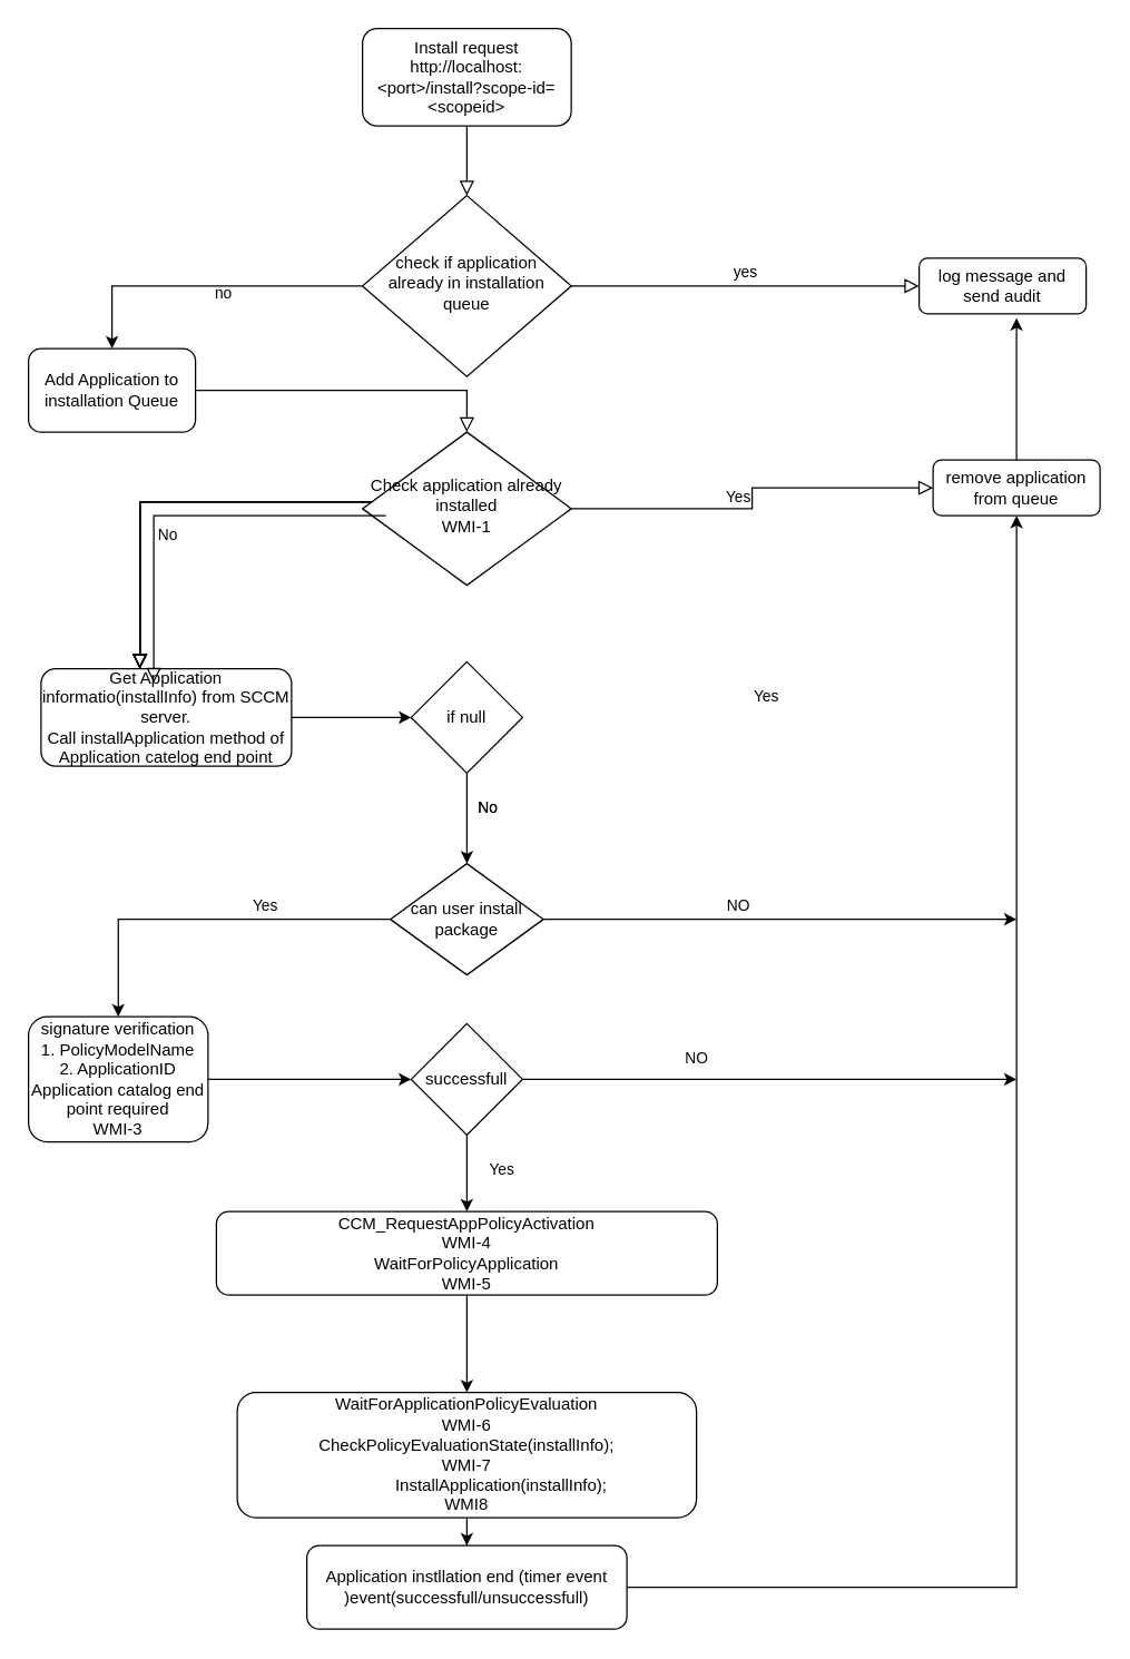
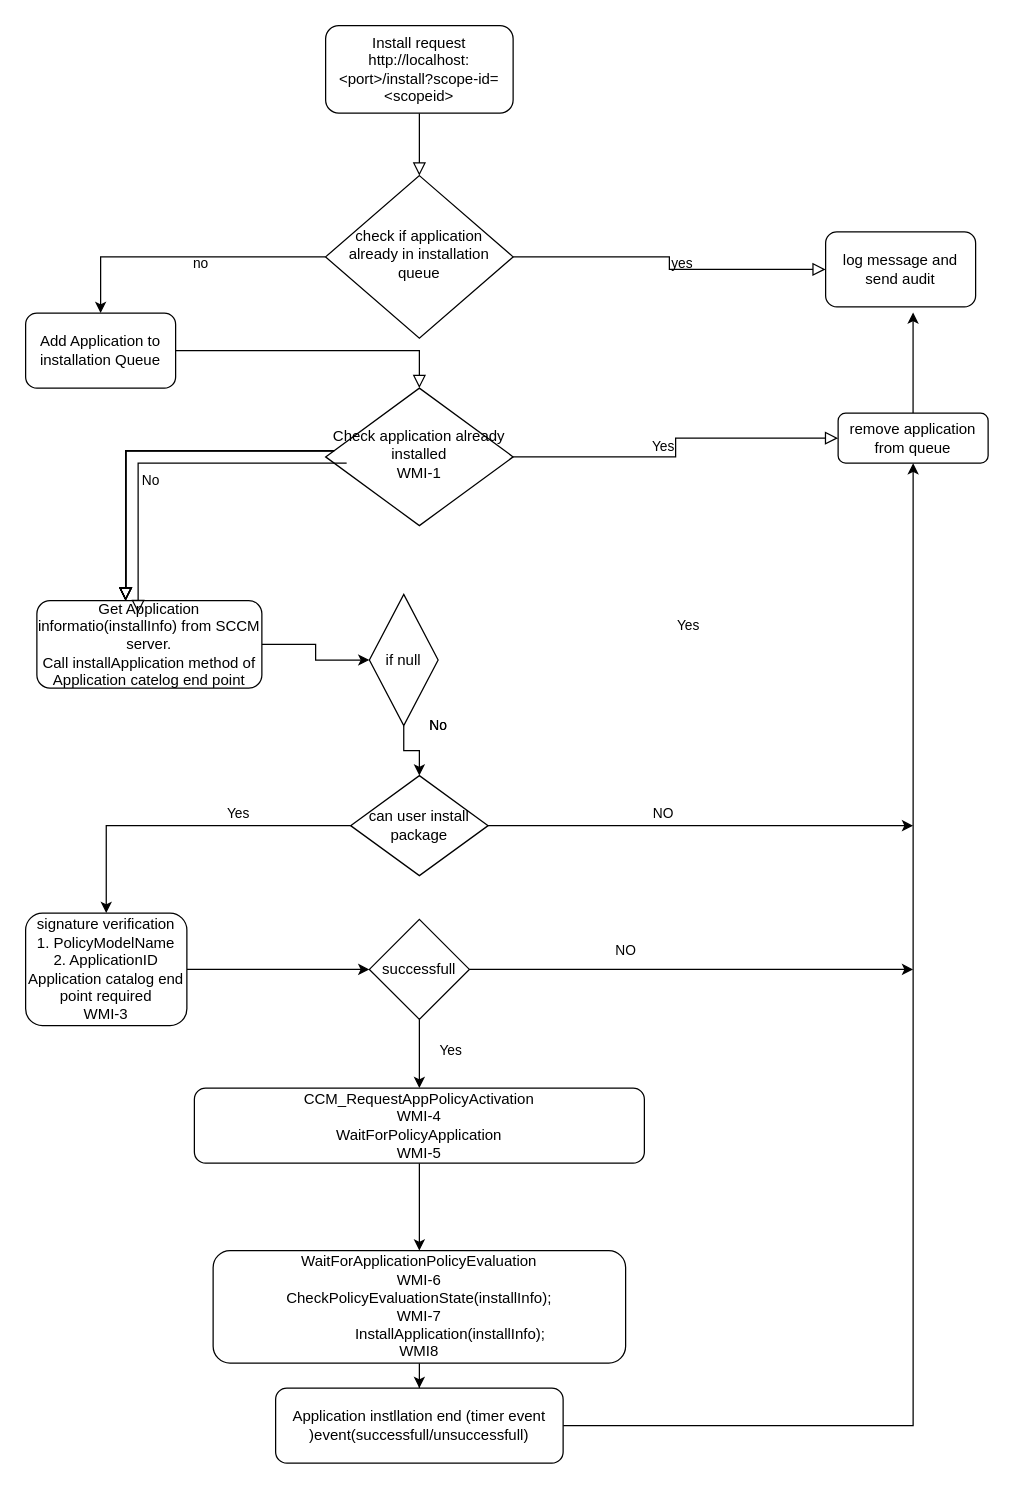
  <mxCell id="0" />
  <mxCell id="1" parent="0" />
  <mxCell id="2" value="" style="rounded=0;html=1;jettySize=auto;orthogonalLoop=1;fontSize=11;endArrow=block;endFill=0;endSize=8;strokeWidth=1;shadow=0;labelBackgroundColor=none;edgeStyle=orthogonalEdgeStyle;" parent="1" source="3" target="7" edge="1"><mxGeometry relative="1" as="geometry" /></mxCell>
  <mxCell id="3" value="&lt;div&gt;Install request&lt;/div&gt;&lt;div&gt;http://localhost:&amp;lt;port&amp;gt;/install?scope-id=&amp;lt;scopeid&amp;gt;&lt;br&gt;&lt;/div&gt;" style="rounded=1;whiteSpace=wrap;html=1;fontSize=12;glass=0;strokeWidth=1;shadow=0;" parent="1" vertex="1"><mxGeometry x="260" width="150" height="70" as="geometry" y="20" /></mxCell>
  <mxCell id="4" value="no" style="rounded=0;html=1;jettySize=auto;orthogonalLoop=1;fontSize=11;endArrow=block;endFill=0;endSize=8;strokeWidth=1;shadow=0;labelBackgroundColor=none;edgeStyle=orthogonalEdgeStyle;exitX=1;exitY=0.5;exitDx=0;exitDy=0;" parent="1" source="16" target="11" edge="1"><mxGeometry x="-0.822" y="70" relative="1" as="geometry"><mxPoint as="offset" /><Array as="points"><mxPoint x="335" y="280" /></Array></mxGeometry></mxCell>
  <mxCell id="5" value="yes" style="edgeStyle=orthogonalEdgeStyle;rounded=0;html=1;jettySize=auto;orthogonalLoop=1;fontSize=11;endArrow=block;endFill=0;endSize=8;strokeWidth=1;shadow=0;labelBackgroundColor=none;" parent="1" source="7" target="8" edge="1"><mxGeometry y="10" relative="1" as="geometry"><mxPoint as="offset" /></mxGeometry></mxCell>
  <mxCell id="6" style="edgeStyle=orthogonalEdgeStyle;rounded=0;orthogonalLoop=1;jettySize=auto;html=1;entryX=0.5;entryY=0;entryDx=0;entryDy=0;" edge="1" parent="1" source="7" target="16"><mxGeometry relative="1" as="geometry" /></mxCell>
  <mxCell id="7" value="check if application already in installation queue" style="rhombus;whiteSpace=wrap;html=1;shadow=0;fontFamily=Helvetica;fontSize=12;align=center;strokeWidth=1;spacing=6;spacingTop=-4;" parent="1" vertex="1"><mxGeometry x="260" y="140" width="150" height="130" as="geometry" /></mxCell>
- <mxCell id="8" value="log message and send audit" style="rounded=1;whiteSpace=wrap;html=1;fontSize=12;glass=0;strokeWidth=1;shadow=0;" parent="1" vertex="1"><mxGeometry x="660" y="185" width="120" height="40" as="geometry" /></mxCell>
+ <mxCell id="8" value="log message and send audit" style="rounded=1;whiteSpace=wrap;html=1;fontSize=12;glass=0;strokeWidth=1;shadow=0;" parent="1" vertex="1"><mxGeometry x="660" y="185" width="120" height="60" as="geometry" /></mxCell>
  <mxCell id="9" value="No" style="rounded=0;html=1;jettySize=auto;orthogonalLoop=1;fontSize=11;endArrow=block;endFill=0;endSize=8;strokeWidth=1;shadow=0;labelBackgroundColor=none;edgeStyle=orthogonalEdgeStyle;" parent="1" source="11" target="13" edge="1"><mxGeometry x="0.333" y="20" relative="1" as="geometry"><mxPoint as="offset" /><Array as="points"><mxPoint x="100" y="360" /></Array></mxGeometry></mxCell>
  <mxCell id="10" value="Yes" style="edgeStyle=orthogonalEdgeStyle;rounded=0;html=1;jettySize=auto;orthogonalLoop=1;fontSize=11;endArrow=block;endFill=0;endSize=8;strokeWidth=1;shadow=0;labelBackgroundColor=none;" parent="1" source="11" target="15" edge="1"><mxGeometry y="10" relative="1" as="geometry"><mxPoint as="offset" /></mxGeometry></mxCell>
  <mxCell id="11" value="&lt;div&gt;Check application already installed&lt;/div&gt;&lt;div&gt;WMI-1&lt;br&gt;&lt;/div&gt;" style="rhombus;whiteSpace=wrap;html=1;shadow=0;fontFamily=Helvetica;fontSize=12;align=center;strokeWidth=1;spacing=6;spacingTop=-4;" parent="1" vertex="1"><mxGeometry x="260" y="310" width="150" height="110" as="geometry" /></mxCell>
  <mxCell id="12" value="" style="edgeStyle=orthogonalEdgeStyle;rounded=0;orthogonalLoop=1;jettySize=auto;html=1;" edge="1" parent="1" source="13" target="18"><mxGeometry relative="1" as="geometry" /></mxCell>
  <mxCell id="13" value="&lt;div&gt;Get Application informatio(installInfo) from SCCM server.&lt;/div&gt;&lt;div&gt;Call installApplication method of Application catelog end point&lt;br&gt;&lt;/div&gt;" style="rounded=1;whiteSpace=wrap;html=1;fontSize=12;glass=0;strokeWidth=1;shadow=0;" parent="1" vertex="1"><mxGeometry x="29" y="480" width="180" height="70" as="geometry" /></mxCell>
  <mxCell id="14" style="edgeStyle=orthogonalEdgeStyle;rounded=0;orthogonalLoop=1;jettySize=auto;html=1;entryX=0.583;entryY=1.075;entryDx=0;entryDy=0;entryPerimeter=0;" parent="1" source="15" target="8" edge="1"><mxGeometry relative="1" as="geometry" /></mxCell>
  <mxCell id="15" value="remove application from queue" style="rounded=1;whiteSpace=wrap;html=1;fontSize=12;glass=0;strokeWidth=1;shadow=0;" parent="1" vertex="1"><mxGeometry x="670" y="330" width="120" height="40" as="geometry" /></mxCell>
  <mxCell id="16" value="Add Application to installation Queue" style="rounded=1;whiteSpace=wrap;html=1;" parent="1" vertex="1"><mxGeometry x="20" y="250" width="120" height="60" as="geometry" /></mxCell>
  <mxCell id="17" value="" style="edgeStyle=orthogonalEdgeStyle;rounded=0;orthogonalLoop=1;jettySize=auto;html=1;" edge="1" parent="1" source="18" target="21"><mxGeometry relative="1" as="geometry" /></mxCell>
- <mxCell id="18" value="if null " style="rhombus;whiteSpace=wrap;html=1;" parent="1" vertex="1"><mxGeometry x="295" y="475" width="80" height="80" as="geometry" /></mxCell>
+ <mxCell id="18" value="if null " style="rhombus;whiteSpace=wrap;html=1;" parent="1" vertex="1"><mxGeometry x="295" y="475" width="55" height="105" as="geometry" /></mxCell>
  <mxCell id="19" style="edgeStyle=orthogonalEdgeStyle;rounded=0;orthogonalLoop=1;jettySize=auto;html=1;" edge="1" parent="1" source="21" target="23"><mxGeometry relative="1" as="geometry" /></mxCell>
  <mxCell id="20" style="edgeStyle=orthogonalEdgeStyle;rounded=0;orthogonalLoop=1;jettySize=auto;html=1;" edge="1" parent="1" source="21"><mxGeometry relative="1" as="geometry"><mxPoint x="730" y="660" as="targetPoint" /></mxGeometry></mxCell>
  <mxCell id="21" value="can user install package" style="rhombus;whiteSpace=wrap;html=1;" parent="1" vertex="1"><mxGeometry x="280" y="620" width="110" height="80" as="geometry" /></mxCell>
  <mxCell id="22" style="edgeStyle=orthogonalEdgeStyle;rounded=0;orthogonalLoop=1;jettySize=auto;html=1;entryX=0;entryY=0.5;entryDx=0;entryDy=0;" edge="1" parent="1" source="23" target="26"><mxGeometry relative="1" as="geometry" /></mxCell>
  <mxCell id="23" value="&lt;div&gt;signature verification&lt;/div&gt;&lt;div&gt;1. PolicyModelName&lt;/div&gt;&lt;div&gt;2. ApplicationID&lt;/div&gt;&lt;div&gt;Application catalog end point required &lt;br&gt;&lt;/div&gt;&lt;div&gt;WMI-3&lt;br&gt;&lt;/div&gt;" style="rounded=1;whiteSpace=wrap;html=1;" parent="1" vertex="1"><mxGeometry x="20" y="730" width="129" height="90" as="geometry" /></mxCell>
  <mxCell id="24" value="" style="edgeStyle=orthogonalEdgeStyle;rounded=0;orthogonalLoop=1;jettySize=auto;html=1;" edge="1" parent="1" source="26" target="28"><mxGeometry relative="1" as="geometry" /></mxCell>
  <mxCell id="25" style="edgeStyle=orthogonalEdgeStyle;rounded=0;orthogonalLoop=1;jettySize=auto;html=1;" edge="1" parent="1" source="26"><mxGeometry relative="1" as="geometry"><mxPoint x="730" y="775" as="targetPoint" /></mxGeometry></mxCell>
  <mxCell id="26" value="successfull" style="rhombus;whiteSpace=wrap;html=1;" parent="1" vertex="1"><mxGeometry x="295" y="735" width="80" height="80" as="geometry" /></mxCell>
  <mxCell id="27" value="" style="edgeStyle=orthogonalEdgeStyle;rounded=0;orthogonalLoop=1;jettySize=auto;html=1;" edge="1" parent="1" source="28" target="30"><mxGeometry relative="1" as="geometry" /></mxCell>
  <mxCell id="28" value="&lt;div&gt;CCM_RequestAppPolicyActivation &lt;br&gt;&lt;/div&gt;&lt;div&gt;WMI-4&lt;br&gt;&lt;/div&gt;&lt;div&gt;WaitForPolicyApplication&lt;/div&gt;&lt;div&gt;WMI-5&lt;br&gt;&lt;/div&gt;" style="rounded=1;whiteSpace=wrap;html=1;" parent="1" vertex="1"><mxGeometry x="155" y="870" width="360" height="60" as="geometry" /></mxCell>
  <mxCell id="29" value="" style="edgeStyle=orthogonalEdgeStyle;rounded=0;orthogonalLoop=1;jettySize=auto;html=1;" edge="1" parent="1" source="30" target="32"><mxGeometry relative="1" as="geometry" /></mxCell>
  <mxCell id="30" value="&lt;div&gt;WaitForApplicationPolicyEvaluation&lt;/div&gt;&lt;div&gt;WMI-6&lt;br&gt;&lt;/div&gt;&lt;div&gt;CheckPolicyEvaluationState(installInfo);&lt;/div&gt;&lt;div&gt;WMI-7&lt;/div&gt;&lt;div&gt; &amp;nbsp;&amp;nbsp;&amp;nbsp;&amp;nbsp;&amp;nbsp;&amp;nbsp;&amp;nbsp;&amp;nbsp;&amp;nbsp;&amp;nbsp;&amp;nbsp;&amp;nbsp;&amp;nbsp;&amp;nbsp; InstallApplication(installInfo);&lt;/div&gt;&lt;div&gt;WMI8&lt;br&gt;&lt;/div&gt;" style="rounded=1;whiteSpace=wrap;html=1;" parent="1" vertex="1"><mxGeometry x="170" y="1000" width="330" height="90" as="geometry" /></mxCell>
  <mxCell id="31" style="edgeStyle=orthogonalEdgeStyle;rounded=0;orthogonalLoop=1;jettySize=auto;html=1;entryX=0.5;entryY=1;entryDx=0;entryDy=0;" edge="1" parent="1" source="32" target="15"><mxGeometry relative="1" as="geometry"><mxPoint x="730" y="380" as="targetPoint" /><Array as="points"><mxPoint x="730" y="1140" /></Array></mxGeometry></mxCell>
  <mxCell id="32" value="Application instllation end (timer event )event(successfull/unsuccessfull)" style="rounded=1;whiteSpace=wrap;html=1;" vertex="1" parent="1"><mxGeometry x="220" y="1110" width="230" height="60" as="geometry" /></mxCell>
  <mxCell id="33" value="Yes" style="rounded=0;html=1;jettySize=auto;orthogonalLoop=1;fontSize=11;endArrow=block;endFill=0;endSize=8;strokeWidth=1;shadow=0;labelBackgroundColor=none;edgeStyle=orthogonalEdgeStyle;" edge="1" parent="1"><mxGeometry x="1" y="450" relative="1" as="geometry"><mxPoint y="20" as="offset" /><Array as="points"><mxPoint x="100" y="360" /></Array><mxPoint x="266.818" y="360" as="sourcePoint" /><mxPoint x="100" y="480" as="targetPoint" /></mxGeometry></mxCell>
  <mxCell id="34" value="No" style="rounded=0;html=1;jettySize=auto;orthogonalLoop=1;fontSize=11;endArrow=block;endFill=0;endSize=8;strokeWidth=1;shadow=0;labelBackgroundColor=none;edgeStyle=orthogonalEdgeStyle;" edge="1" parent="1"><mxGeometry x="1" y="269" relative="1" as="geometry"><mxPoint x="-19" y="100" as="offset" /><Array as="points"><mxPoint x="100" y="360" /></Array><mxPoint x="266.818" y="360" as="sourcePoint" /><mxPoint x="100" y="480" as="targetPoint" /></mxGeometry></mxCell>
  <mxCell id="35" value="No" style="rounded=0;html=1;jettySize=auto;orthogonalLoop=1;fontSize=11;endArrow=block;endFill=0;endSize=8;strokeWidth=1;shadow=0;labelBackgroundColor=none;edgeStyle=orthogonalEdgeStyle;" edge="1" parent="1"><mxGeometry x="1" y="269" relative="1" as="geometry"><mxPoint x="-19" y="100" as="offset" /><Array as="points"><mxPoint x="100" y="360" /></Array><mxPoint x="266.818" y="360" as="sourcePoint" /><mxPoint x="100" y="480" as="targetPoint" /></mxGeometry></mxCell>
  <mxCell id="36" value="NO" style="rounded=0;html=1;jettySize=auto;orthogonalLoop=1;fontSize=11;endArrow=block;endFill=0;endSize=8;strokeWidth=1;shadow=0;labelBackgroundColor=none;edgeStyle=orthogonalEdgeStyle;" edge="1" parent="1"><mxGeometry x="1" y="462" relative="1" as="geometry"><mxPoint x="-32" y="170" as="offset" /><Array as="points"><mxPoint x="100" y="360" /></Array><mxPoint x="266.818" y="360" as="sourcePoint" /><mxPoint x="100" y="480" as="targetPoint" /></mxGeometry></mxCell>
  <mxCell id="37" value="Yes" style="rounded=0;html=1;jettySize=auto;orthogonalLoop=1;fontSize=11;endArrow=block;endFill=0;endSize=8;strokeWidth=1;shadow=0;labelBackgroundColor=none;edgeStyle=orthogonalEdgeStyle;" edge="1" parent="1"><mxGeometry x="1" y="192" relative="1" as="geometry"><mxPoint x="-102" y="170" as="offset" /><Array as="points"><mxPoint x="100" y="360" /></Array><mxPoint x="266.818" y="360" as="sourcePoint" /><mxPoint x="100" y="480" as="targetPoint" /></mxGeometry></mxCell>
  <mxCell id="38" value="NO" style="rounded=0;html=1;jettySize=auto;orthogonalLoop=1;fontSize=11;endArrow=block;endFill=0;endSize=8;strokeWidth=1;shadow=0;labelBackgroundColor=none;edgeStyle=orthogonalEdgeStyle;" edge="1" parent="1"><mxGeometry x="1" y="488" relative="1" as="geometry"><mxPoint x="-88" y="280" as="offset" /><Array as="points"><mxPoint x="100" y="360" /></Array><mxPoint x="266.818" y="360" as="sourcePoint" /><mxPoint x="100" y="480" as="targetPoint" /></mxGeometry></mxCell>
  <mxCell id="39" value="Yes" style="rounded=0;html=1;jettySize=auto;orthogonalLoop=1;fontSize=11;endArrow=block;endFill=0;endSize=8;strokeWidth=1;shadow=0;labelBackgroundColor=none;edgeStyle=orthogonalEdgeStyle;" edge="1" parent="1"><mxGeometry x="1" y="430" relative="1" as="geometry"><mxPoint x="-180" y="350" as="offset" /><Array as="points"><mxPoint x="110" y="370" /></Array><mxPoint x="276.818" y="370" as="sourcePoint" /><mxPoint x="110" y="490" as="targetPoint" /></mxGeometry></mxCell>
